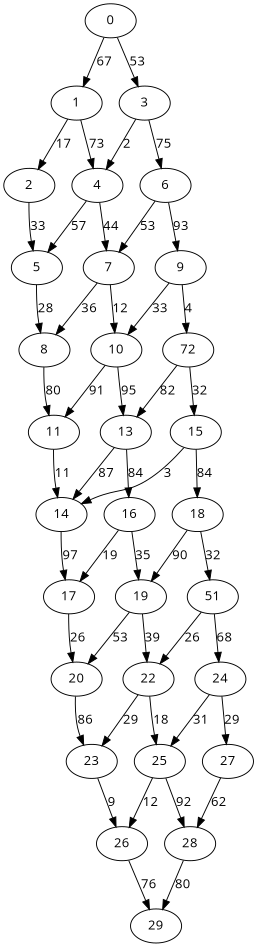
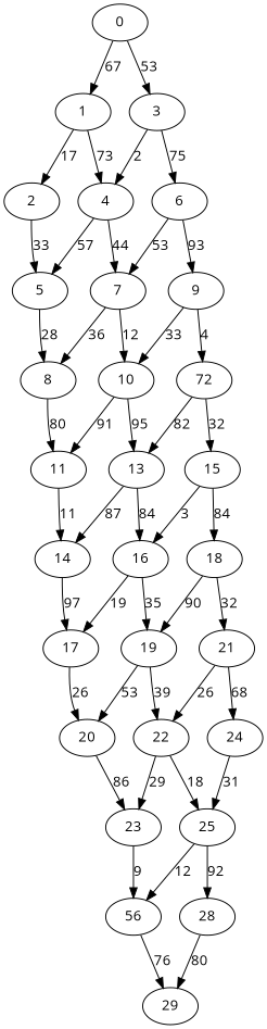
  digraph {
    fontname="Open Sans"
    node [fontname="Open Sans"]
    edge [fontname="Open Sans"]
    0
    1
    3
    2
    4
    6
    5
    7
    9
    8
    10
    11
    n13 [label=72]
    13
    14
    15
    16
    17
    18
    19
    20
-   21 [label=51]
+   21
    22
    23
    24
    25
-   26
-   27
+   26 [label=56]
    28
    29
    0 -> 1 [label=67]
    0 -> 3 [label=53]
    1 -> 2 [label=17]
    1 -> 4 [label=73]
    3 -> 4 [label=2]
    3 -> 6 [label=75]
    2 -> 5 [label=33]
    4 -> 5 [label=57]
    4 -> 7 [label=44]
    6 -> 7 [label=53]
    6 -> 9 [label=93]
    5 -> 8 [label=28]
    7 -> 8 [label=36]
    7 -> 10 [label=12]
    9 -> 10 [label=33]
    9 -> n13 [label=4]
    8 -> 11 [label=80]
    10 -> 11 [label=91]
    10 -> 13 [label=95]
    11 -> 14 [label=11]
    n13 -> 13 [label=82]
    n13 -> 15 [label=32]
    13 -> 14 [label=87]
    13 -> 16 [label=84]
    14 -> 17 [label=97]
-   15 -> 14 [label=3]
+   15 -> 16 [label=3]
    15 -> 18 [label=84]
    16 -> 17 [label=19]
    16 -> 19 [label=35]
    17 -> 20 [label=26]
    18 -> 19 [label=90]
    18 -> 21 [label=32]
    19 -> 20 [label=53]
    19 -> 22 [label=39]
    20 -> 23 [label=86]
    21 -> 22 [label=26]
    21 -> 24 [label=68]
    22 -> 23 [label=29]
    22 -> 25 [label=18]
    23 -> 26 [label=9]
    24 -> 25 [label=31]
-   24 -> 27 [label=29]
    25 -> 26 [label=12]
    25 -> 28 [label=92]
    26 -> 29 [label=76]
-   27 -> 28 [label=62]
    28 -> 29 [label=80]
  }
